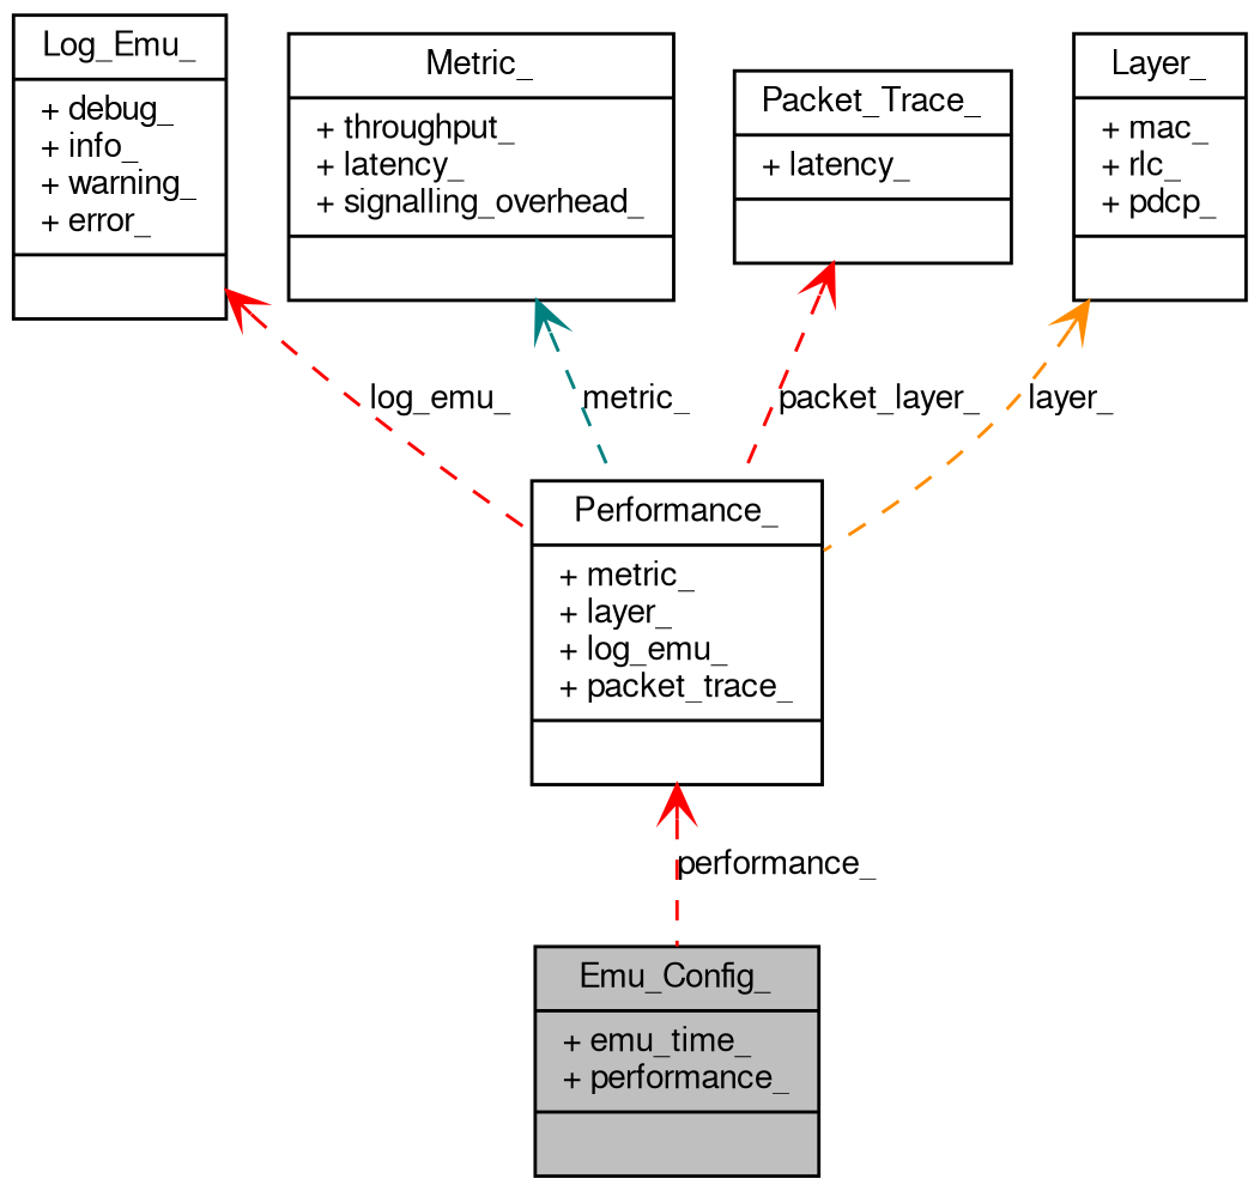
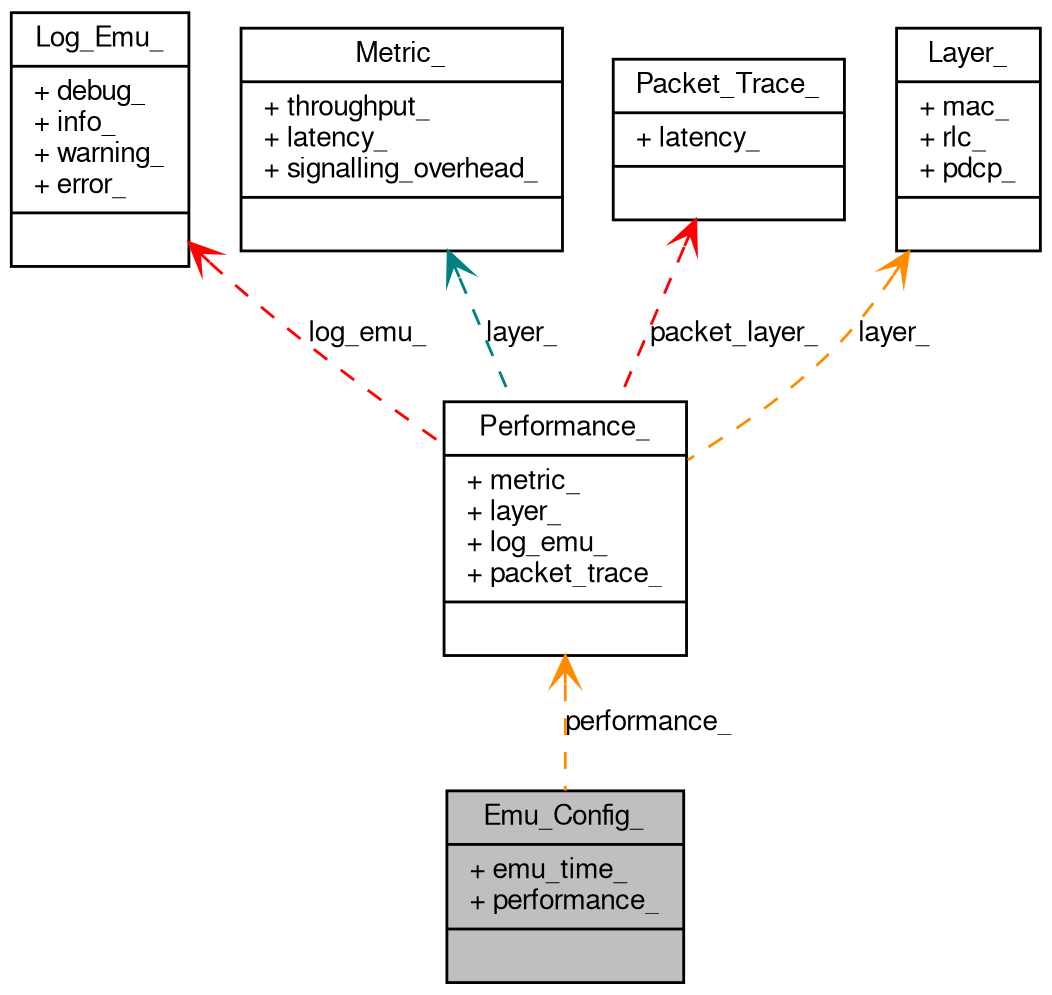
  digraph {
    node [color=black fillcolor=white fontname=FreeSans fontsize=10 shape=record style=filled]
    edge [arrowtail=open color=darkorange dir=back fontname=FreeSans fontsize=10 labelfontname=FreeSans labelfontsize=10 style=dashed]
    n1 [fillcolor=grey75 fontcolor=black height=0.2 label="{Emu_Config_\n|+ emu_time_\l+ performance_\l|}" width=0.4]
    n2 [height=0.2 label="{Performance_\n|+ metric_\l+ layer_\l+ log_emu_\l+ packet_trace_\l|}" width=0.4]
    n3 [height=0.2 label="{Log_Emu_\n|+ debug_\l+ info_\l+ warning_\l+ error_\l|}" width=0.4]
    n4 [height=0.2 label="{Metric_\n|+ throughput_\l+ latency_\l+ signalling_overhead_\l|}" width=0.4]
    n5 [height=0.2 label="{Packet_Trace_\n|+ latency_\l|}" width=0.4]
    n6 [height=0.2 label="{Layer_\n|+ mac_\l+ rlc_\l+ pdcp_\l|}" width=0.4]
-   n2 -> n1 [color=red label=performance_]
+   n2 -> n1 [label=performance_]
    n3 -> n2 [color=red label=log_emu_]
-   n4 -> n2 [color=teal label=metric_]
+   n4 -> n2 [color=teal label=layer_]
    n5 -> n2 [color=red label=packet_layer_]
    n6 -> n2 [label=layer_]
  }
